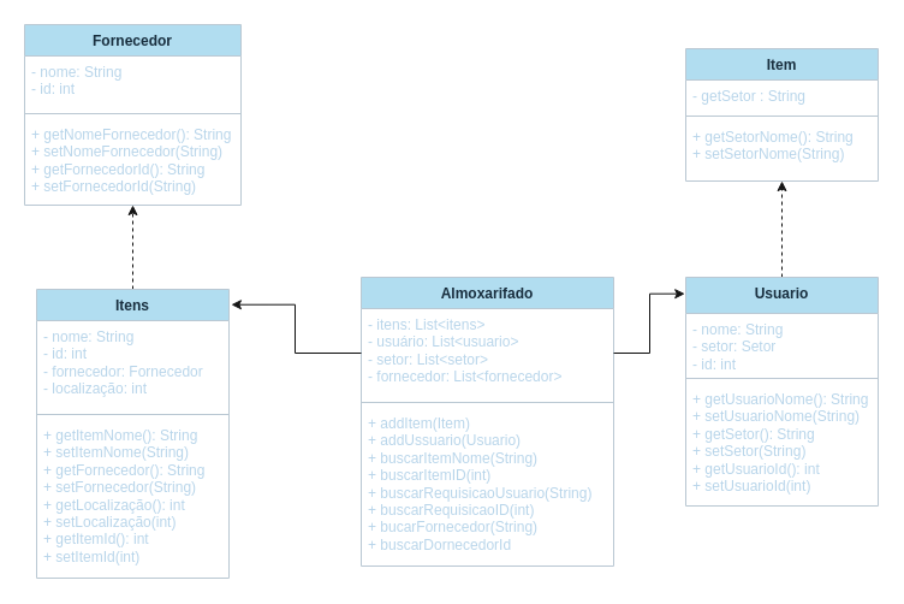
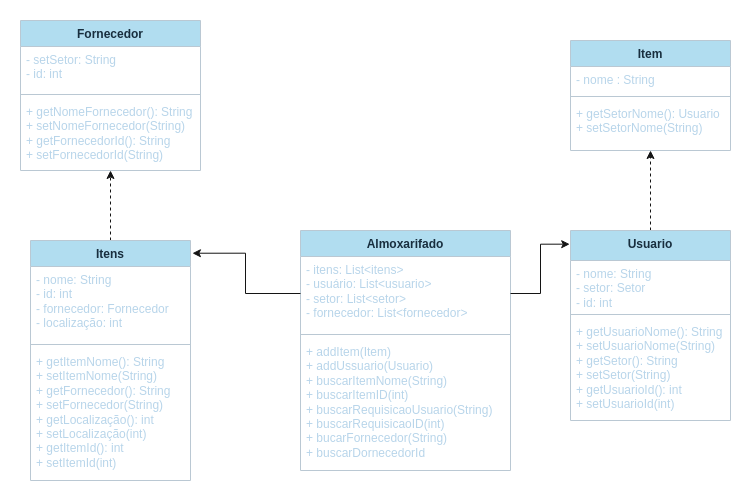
  <mxCell id="0" />
  <mxCell id="1" parent="0" />
  <mxCell id="2" value="Almoxarifado" style="swimlane;fontStyle=1;align=center;verticalAlign=top;childLayout=stackLayout;horizontal=1;startSize=26;horizontalStack=0;resizeParent=1;resizeParentMax=0;resizeLast=0;collapsible=1;marginBottom=0;whiteSpace=wrap;html=1;labelBackgroundColor=none;fillColor=#B1DDF0;strokeColor=#BAC8D3;fontColor=#182E3E;" parent="1" vertex="1"><mxGeometry x="300" y="230" width="210" height="240" as="geometry" /></mxCell>
  <mxCell id="3" value="- itens: List&amp;lt;itens&amp;gt;&lt;br&gt;- usuário: List&amp;lt;usuario&amp;gt;&lt;br&gt;- setor: List&amp;lt;setor&amp;gt;&lt;br&gt;- fornecedor: List&amp;lt;fornecedor&amp;gt;" style="text;strokeColor=none;fillColor=none;align=left;verticalAlign=top;spacingLeft=4;spacingRight=4;overflow=hidden;rotatable=0;points=[[0,0.5],[1,0.5]];portConstraint=eastwest;whiteSpace=wrap;html=1;labelBackgroundColor=none;fontColor=#b8d5ea;" parent="2" vertex="1"><mxGeometry y="26" width="210" height="74" as="geometry" /></mxCell>
  <mxCell id="4" value="" style="line;strokeWidth=1;fillColor=none;align=left;verticalAlign=middle;spacingTop=-1;spacingLeft=3;spacingRight=3;rotatable=0;labelPosition=right;points=[];portConstraint=eastwest;strokeColor=#BAC8D3;labelBackgroundColor=none;fontColor=#182E3E;" parent="2" vertex="1"><mxGeometry y="100" width="210" height="8" as="geometry" /></mxCell>
  <mxCell id="5" value="+ addItem(Item)&lt;br&gt;+ addUssuario(Usuario)&lt;br&gt;+ buscarItemNome(String)&lt;br&gt;+ buscarItemID(int)&lt;br&gt;+ buscarRequisicaoUsuario(String)&lt;br&gt;+ buscarRequisicaoID(int)&lt;br&gt;+ bucarFornecedor(String)&lt;br&gt;+ buscarDornecedorId" style="text;strokeColor=none;fillColor=none;align=left;verticalAlign=top;spacingLeft=4;spacingRight=4;overflow=hidden;rotatable=0;points=[[0,0.5],[1,0.5]];portConstraint=eastwest;whiteSpace=wrap;html=1;labelBackgroundColor=none;fontColor=#b8d5ea;" parent="2" vertex="1"><mxGeometry y="108" width="210" height="132" as="geometry" /></mxCell>
  <mxCell id="6" style="edgeStyle=orthogonalEdgeStyle;rounded=0;orthogonalLoop=1;jettySize=auto;html=1;exitX=0.5;exitY=0;exitDx=0;exitDy=0;entryX=0.5;entryY=1;entryDx=0;entryDy=0;labelBackgroundColor=none;strokeColor=#141414;fontColor=default;dashed=1;" parent="1" source="7" target="16" edge="1"><mxGeometry relative="1" as="geometry" /></mxCell>
  <mxCell id="7" value="Itens" style="swimlane;fontStyle=1;align=center;verticalAlign=top;childLayout=stackLayout;horizontal=1;startSize=26;horizontalStack=0;resizeParent=1;resizeParentMax=0;resizeLast=0;collapsible=1;marginBottom=0;whiteSpace=wrap;html=1;labelBackgroundColor=none;fillColor=#B1DDF0;strokeColor=#BAC8D3;fontColor=#182E3E;" parent="1" vertex="1"><mxGeometry x="30" y="240" width="160" height="240" as="geometry" /></mxCell>
  <mxCell id="8" value="- nome: String&lt;br&gt;- id: int&lt;br&gt;- fornecedor: Fornecedor&lt;br&gt;- localização: int" style="text;strokeColor=none;fillColor=none;align=left;verticalAlign=top;spacingLeft=4;spacingRight=4;overflow=hidden;rotatable=0;points=[[0,0.5],[1,0.5]];portConstraint=eastwest;whiteSpace=wrap;html=1;labelBackgroundColor=none;fontColor=#b8d5ea;" parent="7" vertex="1"><mxGeometry y="26" width="160" height="74" as="geometry" /></mxCell>
  <mxCell id="9" value="" style="line;strokeWidth=1;fillColor=none;align=left;verticalAlign=middle;spacingTop=-1;spacingLeft=3;spacingRight=3;rotatable=0;labelPosition=right;points=[];portConstraint=eastwest;strokeColor=#BAC8D3;labelBackgroundColor=none;fontColor=#182E3E;" parent="7" vertex="1"><mxGeometry y="100" width="160" height="8" as="geometry" /></mxCell>
  <mxCell id="10" value="+ getItemNome(): String&lt;br style=&quot;border-color: var(--border-color);&quot;&gt;+ setItemNome(String)&lt;br&gt;+ getFornecedor(): String&lt;br style=&quot;border-color: var(--border-color);&quot;&gt;+ setFornecedor(String)&lt;br&gt;+ getLocalização(): int&lt;br style=&quot;border-color: var(--border-color);&quot;&gt;+ setLocalização(int)&lt;br&gt;+ getItemId(): int&lt;br&gt;+ setItemId(int)" style="text;strokeColor=none;fillColor=none;align=left;verticalAlign=top;spacingLeft=4;spacingRight=4;overflow=hidden;rotatable=0;points=[[0,0.5],[1,0.5]];portConstraint=eastwest;whiteSpace=wrap;html=1;labelBackgroundColor=none;fontColor=#b8d5ea;" parent="7" vertex="1"><mxGeometry y="108" width="160" height="132" as="geometry" /></mxCell>
  <mxCell id="11" style="edgeStyle=orthogonalEdgeStyle;rounded=0;orthogonalLoop=1;jettySize=auto;html=1;exitX=0.5;exitY=0;exitDx=0;exitDy=0;entryX=0.5;entryY=1;entryDx=0;entryDy=0;entryPerimeter=0;labelBackgroundColor=none;strokeColor=#141414;fontColor=default;dashed=1;" parent="1" source="12" target="23" edge="1"><mxGeometry relative="1" as="geometry" /></mxCell>
  <mxCell id="12" value="Usuario" style="swimlane;fontStyle=1;align=center;verticalAlign=top;childLayout=stackLayout;horizontal=1;startSize=30;horizontalStack=0;resizeParent=1;resizeParentMax=0;resizeLast=0;collapsible=1;marginBottom=0;whiteSpace=wrap;html=1;labelBackgroundColor=none;fillColor=#B1DDF0;strokeColor=#BAC8D3;fontColor=#182E3E;" parent="1" vertex="1"><mxGeometry x="570" y="230" width="160" height="190" as="geometry" /></mxCell>
  <mxCell id="13" value="- nome: String&lt;br&gt;- setor: Setor&lt;br&gt;- id: int" style="text;strokeColor=none;fillColor=none;align=left;verticalAlign=top;spacingLeft=4;spacingRight=4;overflow=hidden;rotatable=0;points=[[0,0.5],[1,0.5]];portConstraint=eastwest;whiteSpace=wrap;html=1;labelBackgroundColor=none;fontColor=#b8d5ea;" parent="12" vertex="1"><mxGeometry y="30" width="160" height="50" as="geometry" /></mxCell>
  <mxCell id="14" value="" style="line;strokeWidth=1;fillColor=none;align=left;verticalAlign=middle;spacingTop=-1;spacingLeft=3;spacingRight=3;rotatable=0;labelPosition=right;points=[];portConstraint=eastwest;strokeColor=#BAC8D3;labelBackgroundColor=none;fontColor=#182E3E;" parent="12" vertex="1"><mxGeometry y="80" width="160" height="8" as="geometry" /></mxCell>
  <mxCell id="15" value="+ getUsuarioNome(): String&lt;br&gt;+ setUsuarioNome(String)&lt;br&gt;+ getSetor(): String&lt;br style=&quot;border-color: var(--border-color);&quot;&gt;+ setSetor(String)&lt;br&gt;+ getUsuarioId(): int&lt;br style=&quot;border-color: var(--border-color);&quot;&gt;+ setUsuarioId(int)" style="text;strokeColor=none;fillColor=none;align=left;verticalAlign=top;spacingLeft=4;spacingRight=4;overflow=hidden;rotatable=0;points=[[0,0.5],[1,0.5]];portConstraint=eastwest;whiteSpace=wrap;html=1;labelBackgroundColor=none;fontColor=#b8d5ea;" parent="12" vertex="1"><mxGeometry y="88" width="160" height="102" as="geometry" /></mxCell>
  <mxCell id="16" value="Fornecedor" style="swimlane;fontStyle=1;align=center;verticalAlign=top;childLayout=stackLayout;horizontal=1;startSize=26;horizontalStack=0;resizeParent=1;resizeParentMax=0;resizeLast=0;collapsible=1;marginBottom=0;whiteSpace=wrap;html=1;labelBackgroundColor=none;fillColor=#B1DDF0;strokeColor=#BAC8D3;fontColor=#182E3E;" parent="1" vertex="1"><mxGeometry x="20" y="20" width="180" height="150" as="geometry" /></mxCell>
- <mxCell id="17" value="- nome: String&lt;br&gt;- id: int" style="text;strokeColor=none;fillColor=none;align=left;verticalAlign=top;spacingLeft=4;spacingRight=4;overflow=hidden;rotatable=0;points=[[0,0.5],[1,0.5]];portConstraint=eastwest;whiteSpace=wrap;html=1;labelBackgroundColor=none;fontColor=#b8d5ea;" parent="16" vertex="1"><mxGeometry y="26" width="180" height="44" as="geometry" /></mxCell>
+ <mxCell id="17" value="- setSetor: String&lt;br&gt;- id: int" style="text;strokeColor=none;fillColor=none;align=left;verticalAlign=top;spacingLeft=4;spacingRight=4;overflow=hidden;rotatable=0;points=[[0,0.5],[1,0.5]];portConstraint=eastwest;whiteSpace=wrap;html=1;labelBackgroundColor=none;fontColor=#b8d5ea;" parent="16" vertex="1"><mxGeometry y="26" width="180" height="44" as="geometry" /></mxCell>
  <mxCell id="18" value="" style="line;strokeWidth=1;fillColor=none;align=left;verticalAlign=middle;spacingTop=-1;spacingLeft=3;spacingRight=3;rotatable=0;labelPosition=right;points=[];portConstraint=eastwest;strokeColor=#BAC8D3;labelBackgroundColor=none;fontColor=#182E3E;" parent="16" vertex="1"><mxGeometry y="70" width="180" height="8" as="geometry" /></mxCell>
  <mxCell id="19" value="+ getNomeFornecedor(): String&lt;br&gt;+ setNomeFornecedor(String)&lt;br&gt;+ getFornecedorId(): String&lt;br&gt;+ setFornecedorId(String)" style="text;strokeColor=none;fillColor=none;align=left;verticalAlign=top;spacingLeft=4;spacingRight=4;overflow=hidden;rotatable=0;points=[[0,0.5],[1,0.5]];portConstraint=eastwest;whiteSpace=wrap;html=1;labelBackgroundColor=none;fontColor=#b8d5ea;" parent="16" vertex="1"><mxGeometry y="78" width="180" height="72" as="geometry" /></mxCell>
  <mxCell id="20" value="Item" style="swimlane;fontStyle=1;align=center;verticalAlign=top;childLayout=stackLayout;horizontal=1;startSize=26;horizontalStack=0;resizeParent=1;resizeParentMax=0;resizeLast=0;collapsible=1;marginBottom=0;whiteSpace=wrap;html=1;labelBackgroundColor=none;fillColor=#B1DDF0;strokeColor=#BAC8D3;fontColor=#182E3E;" parent="1" vertex="1"><mxGeometry x="570" y="40" width="160" height="110" as="geometry" /></mxCell>
- <mxCell id="21" value="- getSetor : String" style="text;strokeColor=none;fillColor=none;align=left;verticalAlign=top;spacingLeft=4;spacingRight=4;overflow=hidden;rotatable=0;points=[[0,0.5],[1,0.5]];portConstraint=eastwest;whiteSpace=wrap;html=1;labelBackgroundColor=none;fontColor=#b8d5ea;" parent="20" vertex="1"><mxGeometry y="26" width="160" height="26" as="geometry" /></mxCell>
+ <mxCell id="21" value="- nome : String" style="text;strokeColor=none;fillColor=none;align=left;verticalAlign=top;spacingLeft=4;spacingRight=4;overflow=hidden;rotatable=0;points=[[0,0.5],[1,0.5]];portConstraint=eastwest;whiteSpace=wrap;html=1;labelBackgroundColor=none;fontColor=#b8d5ea;" parent="20" vertex="1"><mxGeometry y="26" width="160" height="26" as="geometry" /></mxCell>
  <mxCell id="22" value="" style="line;strokeWidth=1;fillColor=none;align=left;verticalAlign=middle;spacingTop=-1;spacingLeft=3;spacingRight=3;rotatable=0;labelPosition=right;points=[];portConstraint=eastwest;strokeColor=#BAC8D3;labelBackgroundColor=none;fontColor=#182E3E;" parent="20" vertex="1"><mxGeometry y="52" width="160" height="8" as="geometry" /></mxCell>
- <mxCell id="23" value="+ getSetorNome(): String&lt;br style=&quot;border-color: var(--border-color);&quot;&gt;+ setSetorNome(String)" style="text;strokeColor=none;fillColor=none;align=left;verticalAlign=top;spacingLeft=4;spacingRight=4;overflow=hidden;rotatable=0;points=[[0,0.5],[1,0.5]];portConstraint=eastwest;whiteSpace=wrap;html=1;labelBackgroundColor=none;fontColor=#b8d5ea;" parent="20" vertex="1"><mxGeometry y="60" width="160" height="50" as="geometry" /></mxCell>
+ <mxCell id="23" value="+ getSetorNome(): Usuario&lt;br style=&quot;border-color: var(--border-color);&quot;&gt;+ setSetorNome(String)" style="text;strokeColor=none;fillColor=none;align=left;verticalAlign=top;spacingLeft=4;spacingRight=4;overflow=hidden;rotatable=0;points=[[0,0.5],[1,0.5]];portConstraint=eastwest;whiteSpace=wrap;html=1;labelBackgroundColor=none;fontColor=#b8d5ea;" parent="20" vertex="1"><mxGeometry y="60" width="160" height="50" as="geometry" /></mxCell>
  <mxCell id="24" style="edgeStyle=orthogonalEdgeStyle;rounded=0;orthogonalLoop=1;jettySize=auto;html=1;exitX=0;exitY=0.5;exitDx=0;exitDy=0;entryX=1.012;entryY=0.053;entryDx=0;entryDy=0;entryPerimeter=0;labelBackgroundColor=none;strokeColor=#141414;fontColor=default;" parent="1" source="3" target="7" edge="1"><mxGeometry relative="1" as="geometry" /></mxCell>
  <mxCell id="25" style="edgeStyle=orthogonalEdgeStyle;rounded=0;orthogonalLoop=1;jettySize=auto;html=1;exitX=1;exitY=0.5;exitDx=0;exitDy=0;entryX=-0.005;entryY=0.072;entryDx=0;entryDy=0;entryPerimeter=0;labelBackgroundColor=none;strokeColor=#141414;fontColor=default;" parent="1" source="3" target="12" edge="1"><mxGeometry relative="1" as="geometry" /></mxCell>
